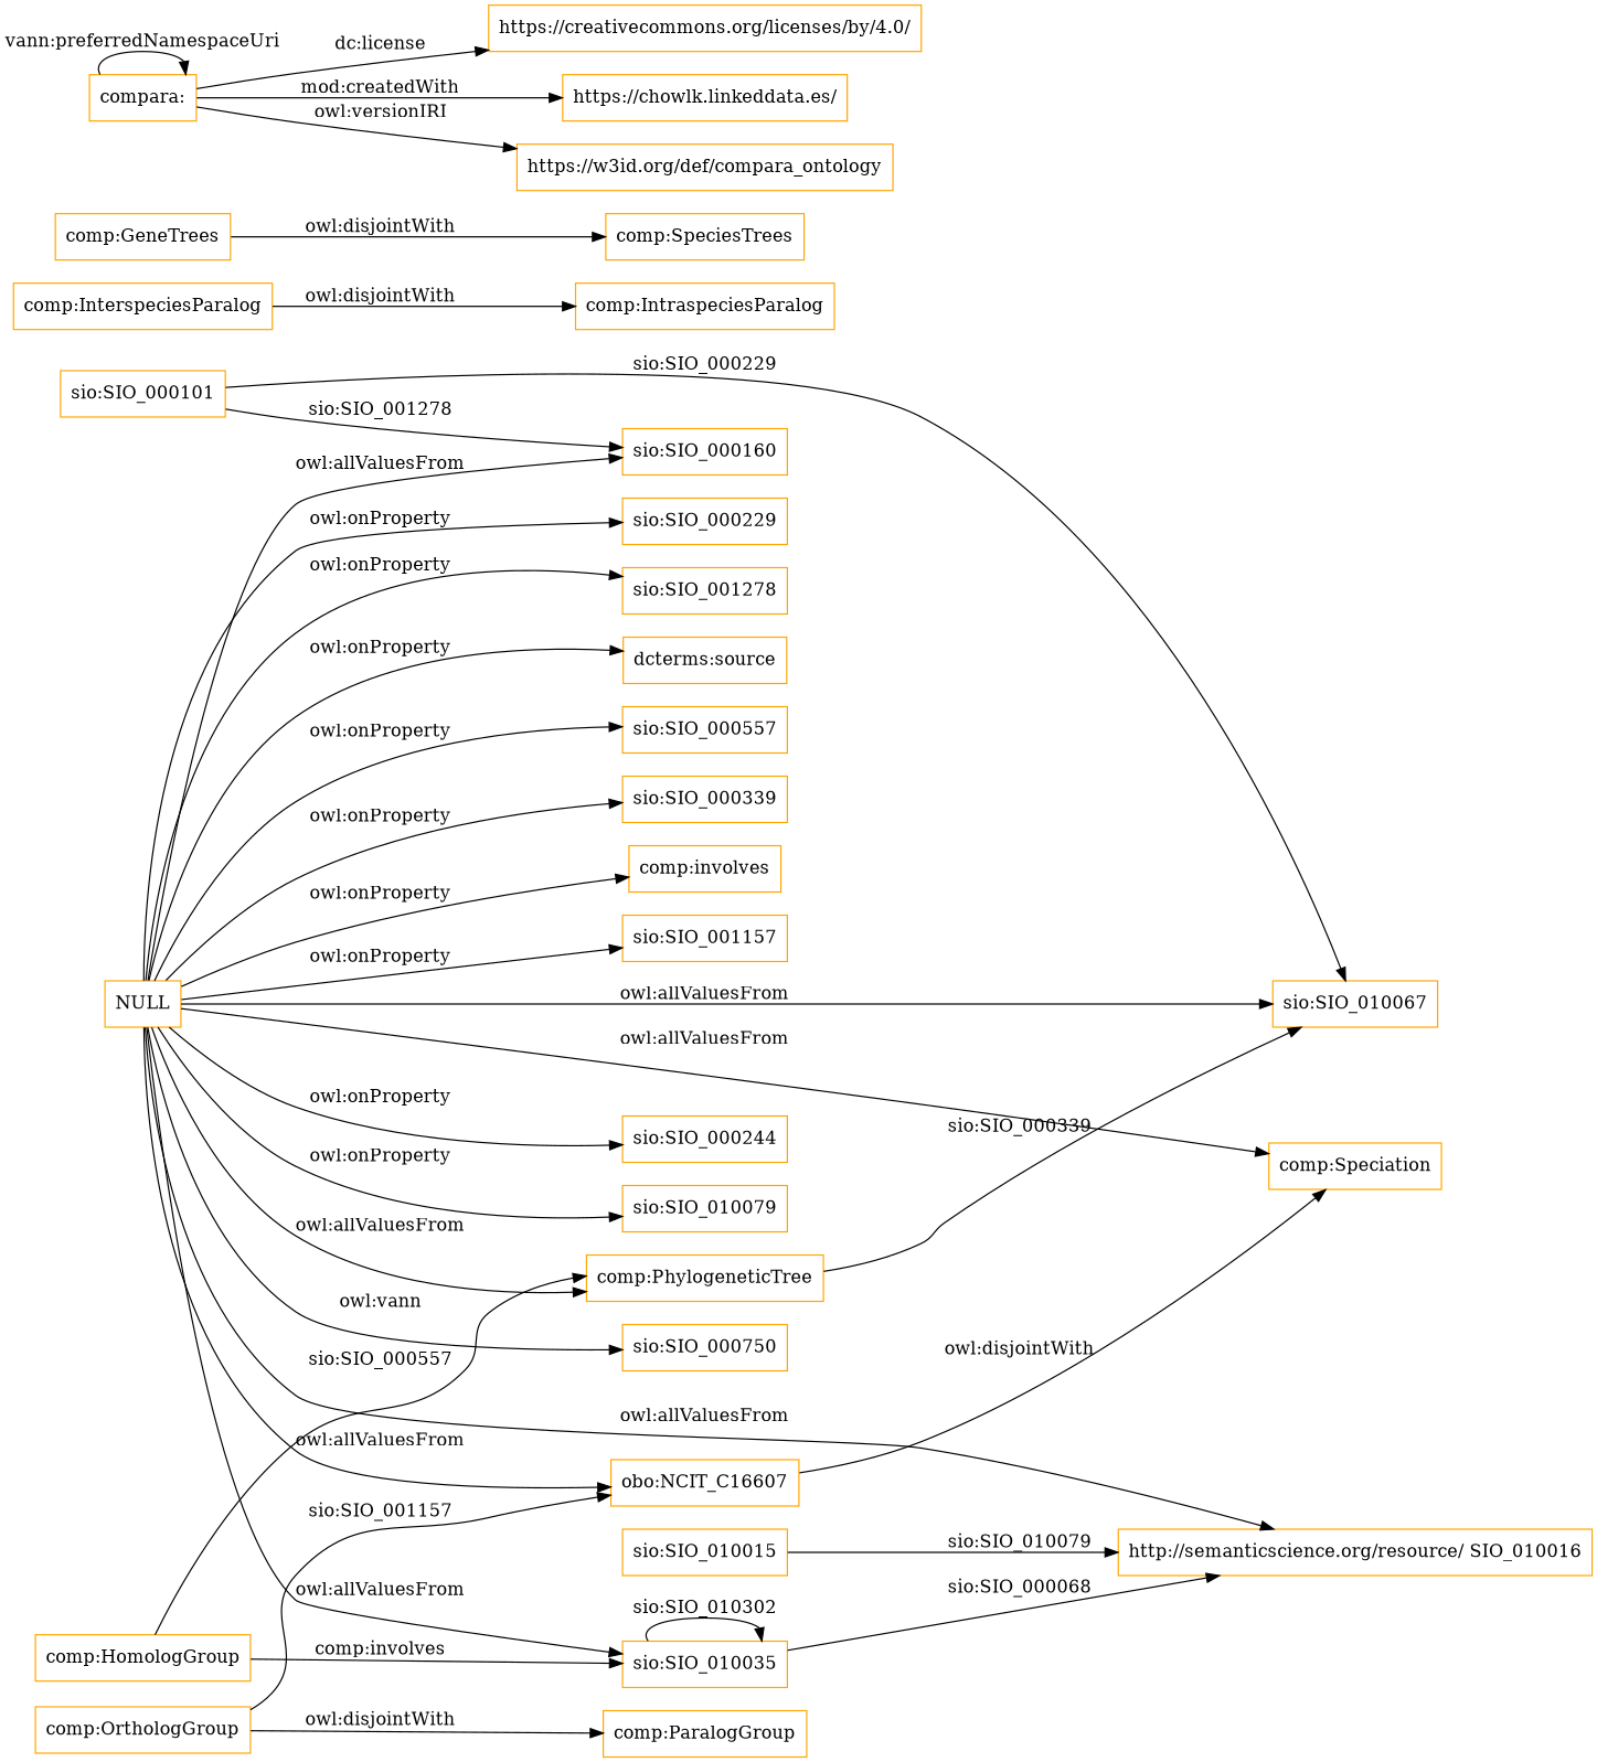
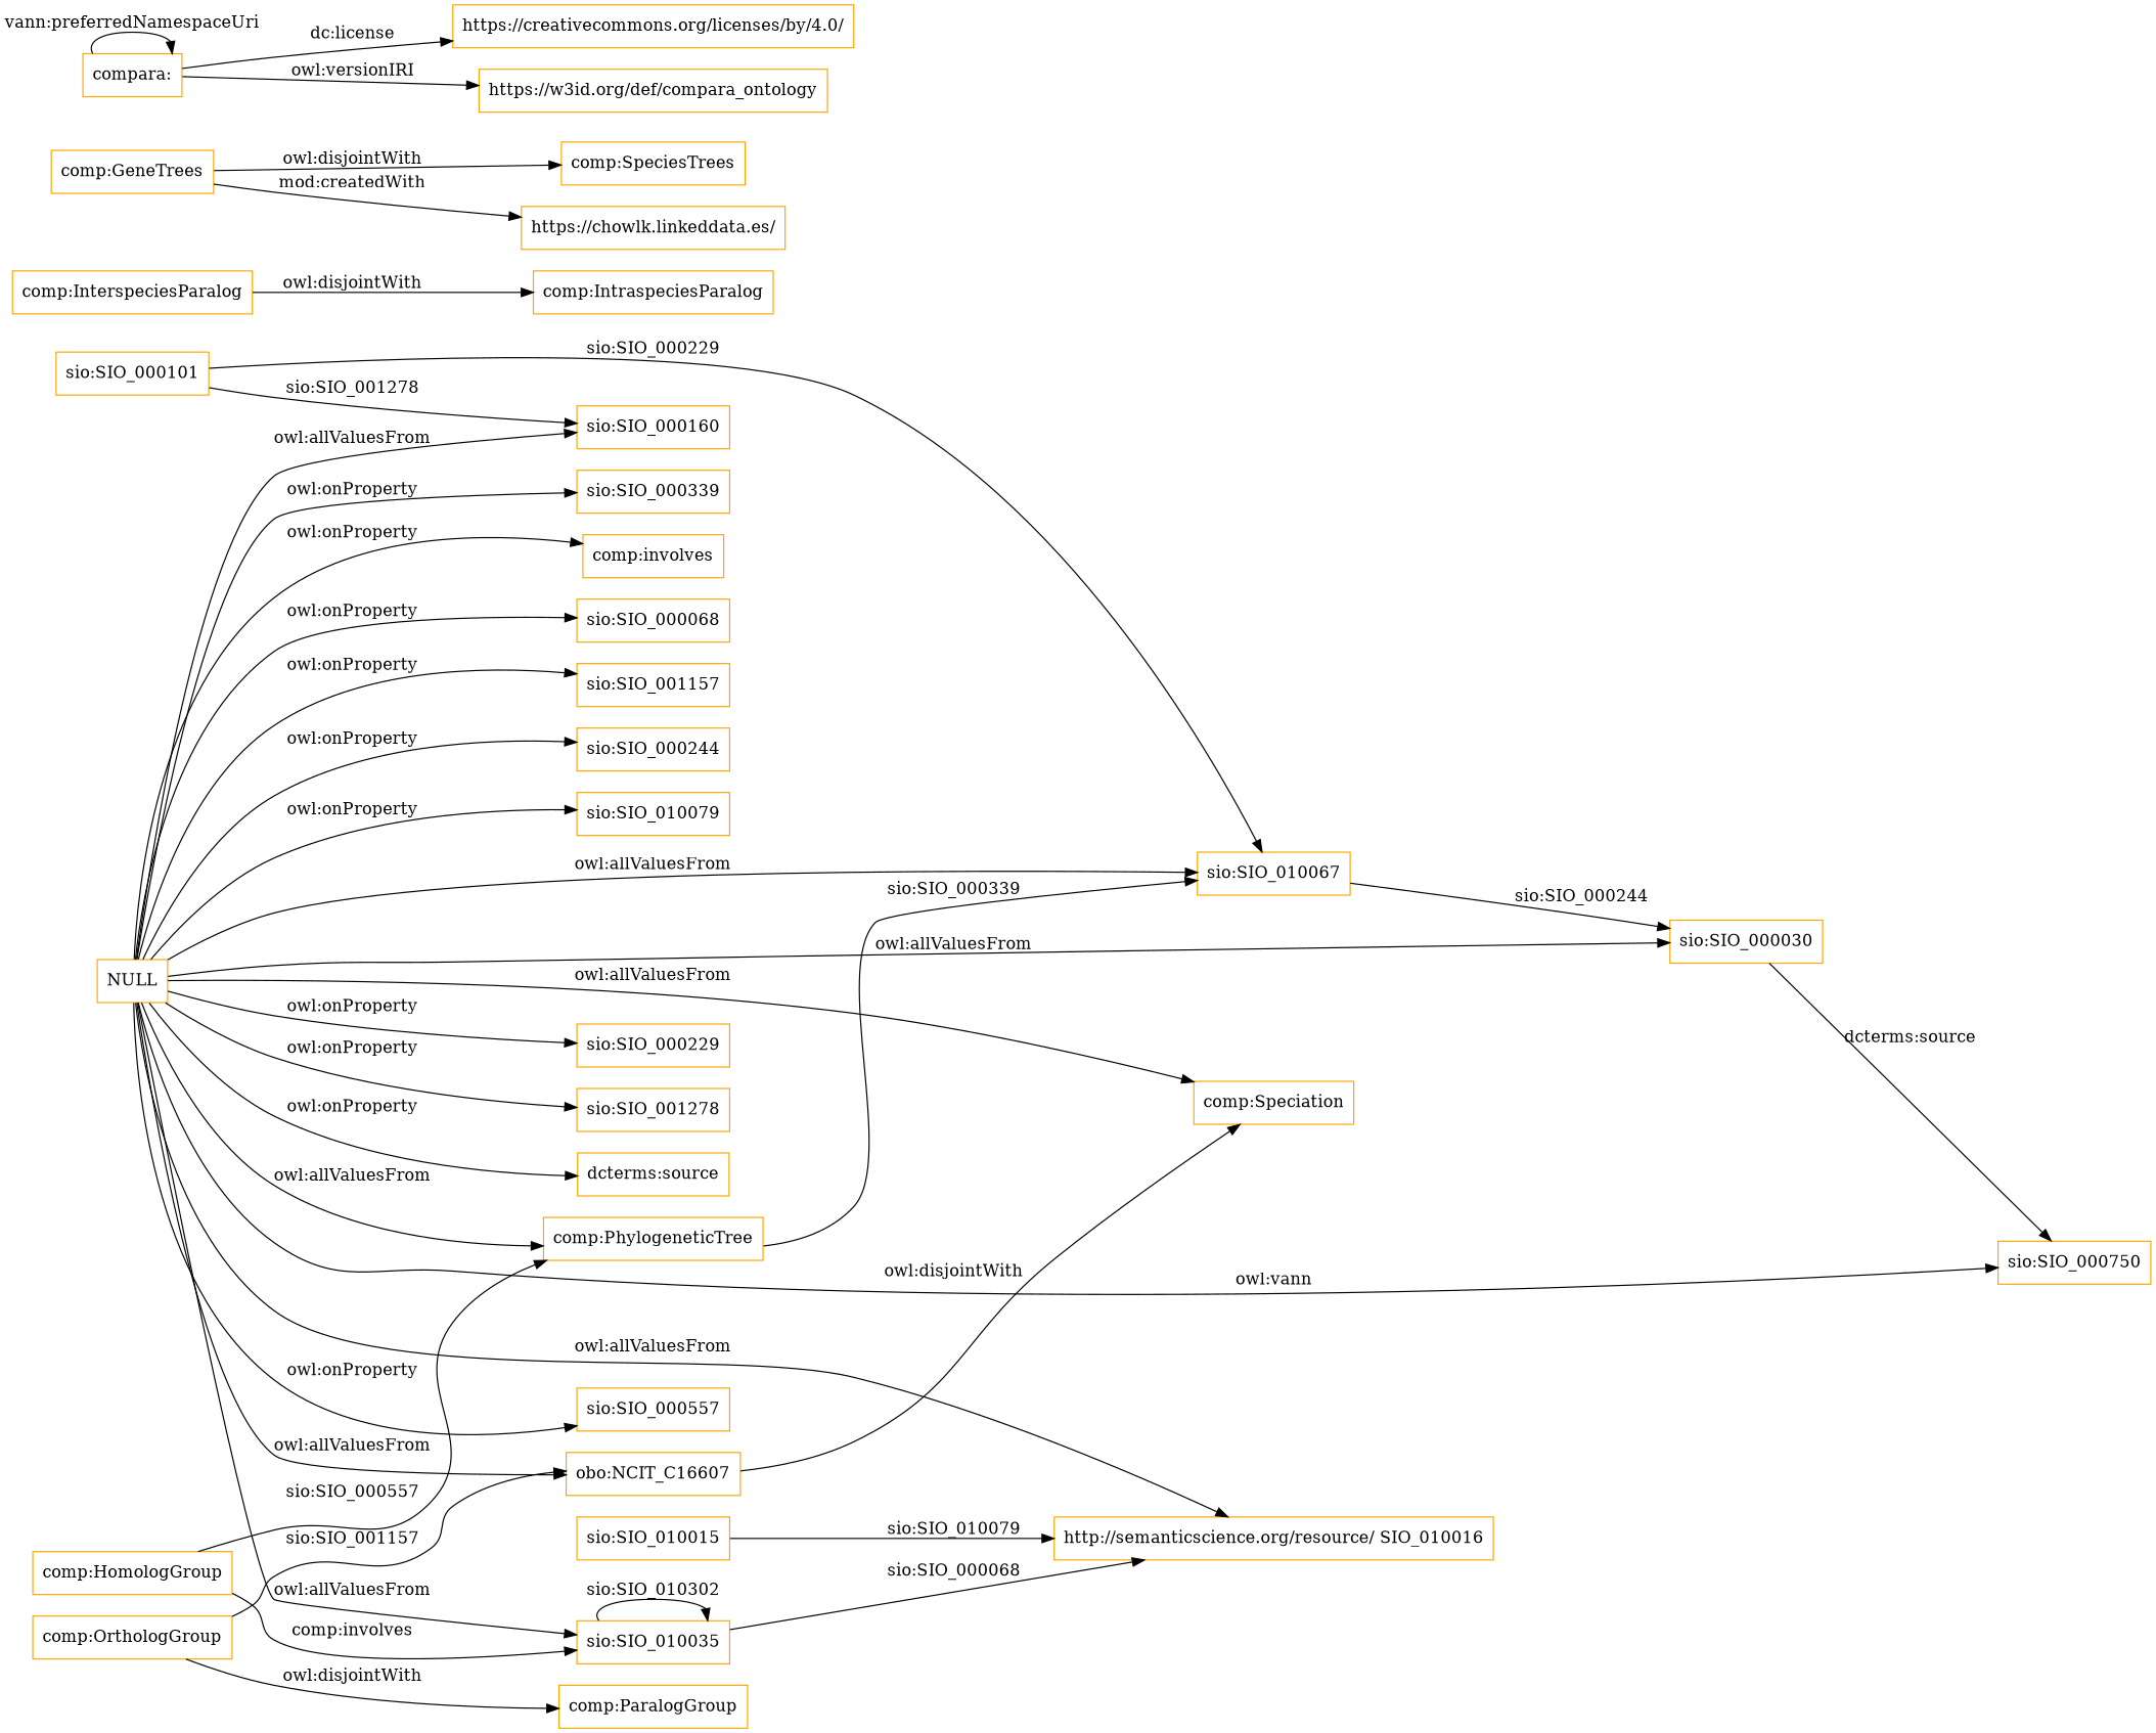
  digraph {
    rankdir=LR
    node [color=orange shape=rectangle]
+   "sio:SIO_000030"
    "sio:SIO_000750"
    "sio:SIO_010067"
    "comp:InterspeciesParalog"
    "comp:IntraspeciesParalog"
    "sio:SIO_000101"
    "sio:SIO_000160"
    "sio:SIO_010015"
    "http://semanticscience.org/resource/ SIO_010016"
    "comp:GeneTrees"
    "comp:SpeciesTrees"
    "obo:NCIT_C16607"
    "comp:Speciation"
    "comp:OrthologGroup"
    "comp:ParalogGroup"
    "sio:SIO_010035"
    "comp:HomologGroup"
    "comp:PhylogeneticTree"
    "compara:"
    "https://creativecommons.org/licenses/by/4.0/"
    "https://chowlk.linkeddata.es/"
    "https://w3id.org/def/compara_ontology"
    NULL
    "sio:SIO_000229"
    "sio:SIO_001278"
    "dcterms:source"
    "sio:SIO_000557"
    "sio:SIO_000339"
    "comp:involves"
+   "sio:SIO_000068"
    "sio:SIO_001157"
    "sio:SIO_000244"
    "sio:SIO_010079"
+   "sio:SIO_000030" -> "sio:SIO_000750" [label="dcterms:source"]
+   "sio:SIO_010067" -> "sio:SIO_000030" [label="sio:SIO_000244"]
    "comp:InterspeciesParalog" -> "comp:IntraspeciesParalog" [label="owl:disjointWith"]
    "sio:SIO_000101" -> "sio:SIO_010067" [label="sio:SIO_000229"]
    "sio:SIO_000101" -> "sio:SIO_000160" [label="sio:SIO_001278"]
    "sio:SIO_010015" -> "http://semanticscience.org/resource/ SIO_010016" [label="sio:SIO_010079"]
    "comp:GeneTrees" -> "comp:SpeciesTrees" [label="owl:disjointWith"]
    "obo:NCIT_C16607" -> "comp:Speciation" [label="owl:disjointWith"]
    "comp:OrthologGroup" -> "obo:NCIT_C16607" [label="sio:SIO_001157"]
    "comp:OrthologGroup" -> "comp:ParalogGroup" [label="owl:disjointWith"]
    "sio:SIO_010035" -> "http://semanticscience.org/resource/ SIO_010016" [label="sio:SIO_000068"]
    "sio:SIO_010035" -> "sio:SIO_010035" [label="sio:SIO_010302"]
    "comp:HomologGroup" -> "sio:SIO_010035" [label="comp:involves"]
    "comp:HomologGroup" -> "comp:PhylogeneticTree" [label="sio:SIO_000557"]
    "comp:PhylogeneticTree" -> "sio:SIO_010067" [label="sio:SIO_000339"]
    "compara:" -> "compara:" [label="vann:preferredNamespaceUri"]
    "compara:" -> "https://creativecommons.org/licenses/by/4.0/" [label="dc:license"]
-   "compara:" -> "https://chowlk.linkeddata.es/" [label="mod:createdWith"]
+   "comp:GeneTrees" -> "https://chowlk.linkeddata.es/" [label="mod:createdWith"]
    "compara:" -> "https://w3id.org/def/compara_ontology" [label="owl:versionIRI"]
+   NULL -> "sio:SIO_000030" [label="owl:allValuesFrom"]
    NULL -> "sio:SIO_000750" [label="owl:vann"]
    NULL -> "sio:SIO_010067" [label="owl:allValuesFrom"]
    NULL -> "sio:SIO_000160" [label="owl:allValuesFrom"]
    NULL -> "http://semanticscience.org/resource/ SIO_010016" [label="owl:allValuesFrom"]
    NULL -> "obo:NCIT_C16607" [label="owl:allValuesFrom"]
    NULL -> "comp:Speciation" [label="owl:allValuesFrom"]
    NULL -> "sio:SIO_010035" [label="owl:allValuesFrom"]
    NULL -> "comp:PhylogeneticTree" [label="owl:allValuesFrom"]
    NULL -> "sio:SIO_000229" [label="owl:onProperty"]
    NULL -> "sio:SIO_001278" [label="owl:onProperty"]
    NULL -> "dcterms:source" [label="owl:onProperty"]
    NULL -> "sio:SIO_000557" [label="owl:onProperty"]
    NULL -> "sio:SIO_000339" [label="owl:onProperty"]
    NULL -> "comp:involves" [label="owl:onProperty"]
+   NULL -> "sio:SIO_000068" [label="owl:onProperty"]
    NULL -> "sio:SIO_001157" [label="owl:onProperty"]
    NULL -> "sio:SIO_000244" [label="owl:onProperty"]
    NULL -> "sio:SIO_010079" [label="owl:onProperty"]
  }
